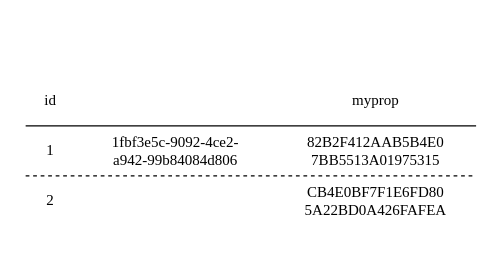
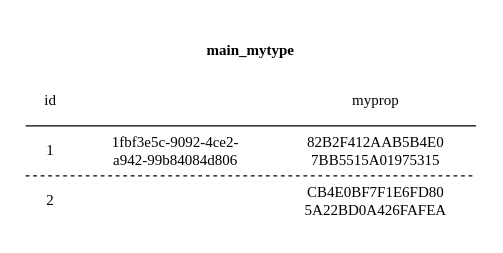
  <mxCell id="0" />
  <mxCell id="1" parent="0" />
  <mxCell id="2" value="id" style="rounded=0;whiteSpace=wrap;html=1;fontFamily=Lucida Console;fillColor=none;strokeColor=none;" parent="1" vertex="1"><mxGeometry y="60" width="40" height="40" as="geometry" x="20" /></mxCell>
  <mxCell id="3" value="myprop" style="rounded=0;whiteSpace=wrap;html=1;fontFamily=Lucida Console;fillColor=none;strokeColor=none;" parent="1" vertex="1"><mxGeometry x="220" y="60" width="160" height="40" as="geometry" /></mxCell>
  <mxCell id="4" value="1fbf3e5c-9092-4ce2-&lt;br&gt;a942-99b84084d806" style="rounded=0;whiteSpace=wrap;html=1;fontFamily=Lucida Console;fillColor=none;strokeColor=none;" parent="1" vertex="1"><mxGeometry x="60" y="100" width="160" height="40" as="geometry" /></mxCell>
  <mxCell id="5" value="1" style="rounded=0;whiteSpace=wrap;html=1;fontFamily=Lucida Console;fillColor=none;strokeColor=none;" parent="1" vertex="1"><mxGeometry y="100" width="40" height="40" as="geometry" x="20" /></mxCell>
  <mxCell id="6" value="2" style="rounded=0;whiteSpace=wrap;html=1;fontFamily=Lucida Console;fillColor=none;strokeColor=none;" parent="1" vertex="1"><mxGeometry y="140" width="40" height="40" as="geometry" x="20" /></mxCell>
  <mxCell id="7" value="" style="endArrow=none;dashed=1;html=1;fontFamily=Lucida Console;" parent="1" edge="1"><mxGeometry width="50" height="50" relative="1" as="geometry"><mxPoint y="140" as="sourcePoint" x="20" /><mxPoint x="380" y="140" as="targetPoint" /></mxGeometry></mxCell>
  <mxCell id="8" value="" style="endArrow=none;html=1;fontFamily=Lucida Console;entryX=1;entryY=1;entryDx=0;entryDy=0;" parent="1" target="3" edge="1"><mxGeometry width="50" height="50" relative="1" as="geometry"><mxPoint y="100" as="sourcePoint" x="20" /><mxPoint x="260" y="101" as="targetPoint" /></mxGeometry></mxCell>
- <mxCell id="10" value="82B2F412AAB5B4E0&lt;br&gt;7BB5513A01975315" style="rounded=0;whiteSpace=wrap;html=1;fontFamily=Lucida Console;fillColor=none;strokeColor=none;" parent="1" vertex="1"><mxGeometry x="220" y="100" width="160" height="40" as="geometry" /></mxCell>
+ <mxCell id="9" value="main_mytype" style="rounded=0;whiteSpace=wrap;html=1;fontFamily=Lucida Console;fillColor=none;strokeColor=none;align=center;fontStyle=1" parent="1" vertex="1"><mxGeometry width="360" height="40" as="geometry" x="20" y="20" /></mxCell>
+ <mxCell id="10" value="82B2F412AAB5B4E0&lt;br&gt;7BB5515A01975315" style="rounded=0;whiteSpace=wrap;html=1;fontFamily=Lucida Console;fillColor=none;strokeColor=none;" parent="1" vertex="1"><mxGeometry x="220" y="100" width="160" height="40" as="geometry" /></mxCell>
  <mxCell id="11" value="CB4E0BF7F1E6FD80&lt;br&gt;5A22BD0A426FAFEA" style="rounded=0;whiteSpace=wrap;html=1;fontFamily=Lucida Console;fillColor=none;strokeColor=none;" parent="1" vertex="1"><mxGeometry x="220" y="140" width="160" height="40" as="geometry" /></mxCell>
